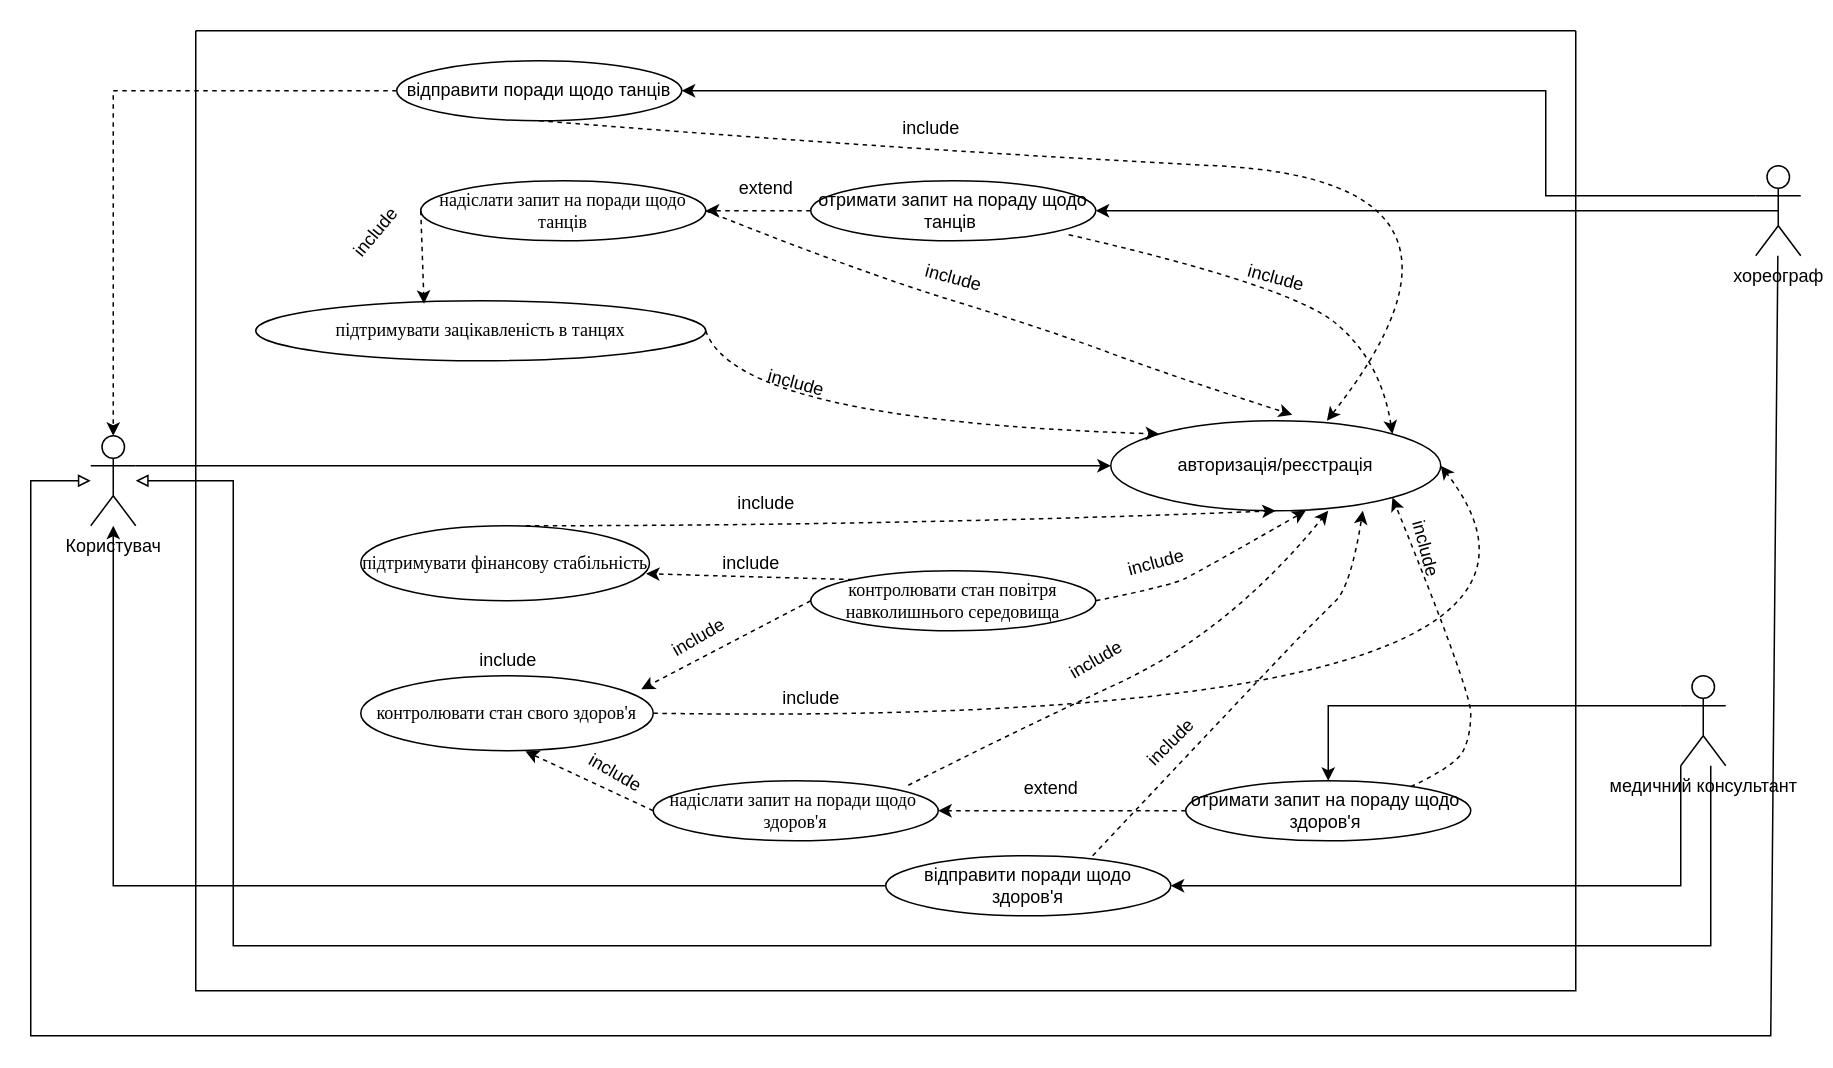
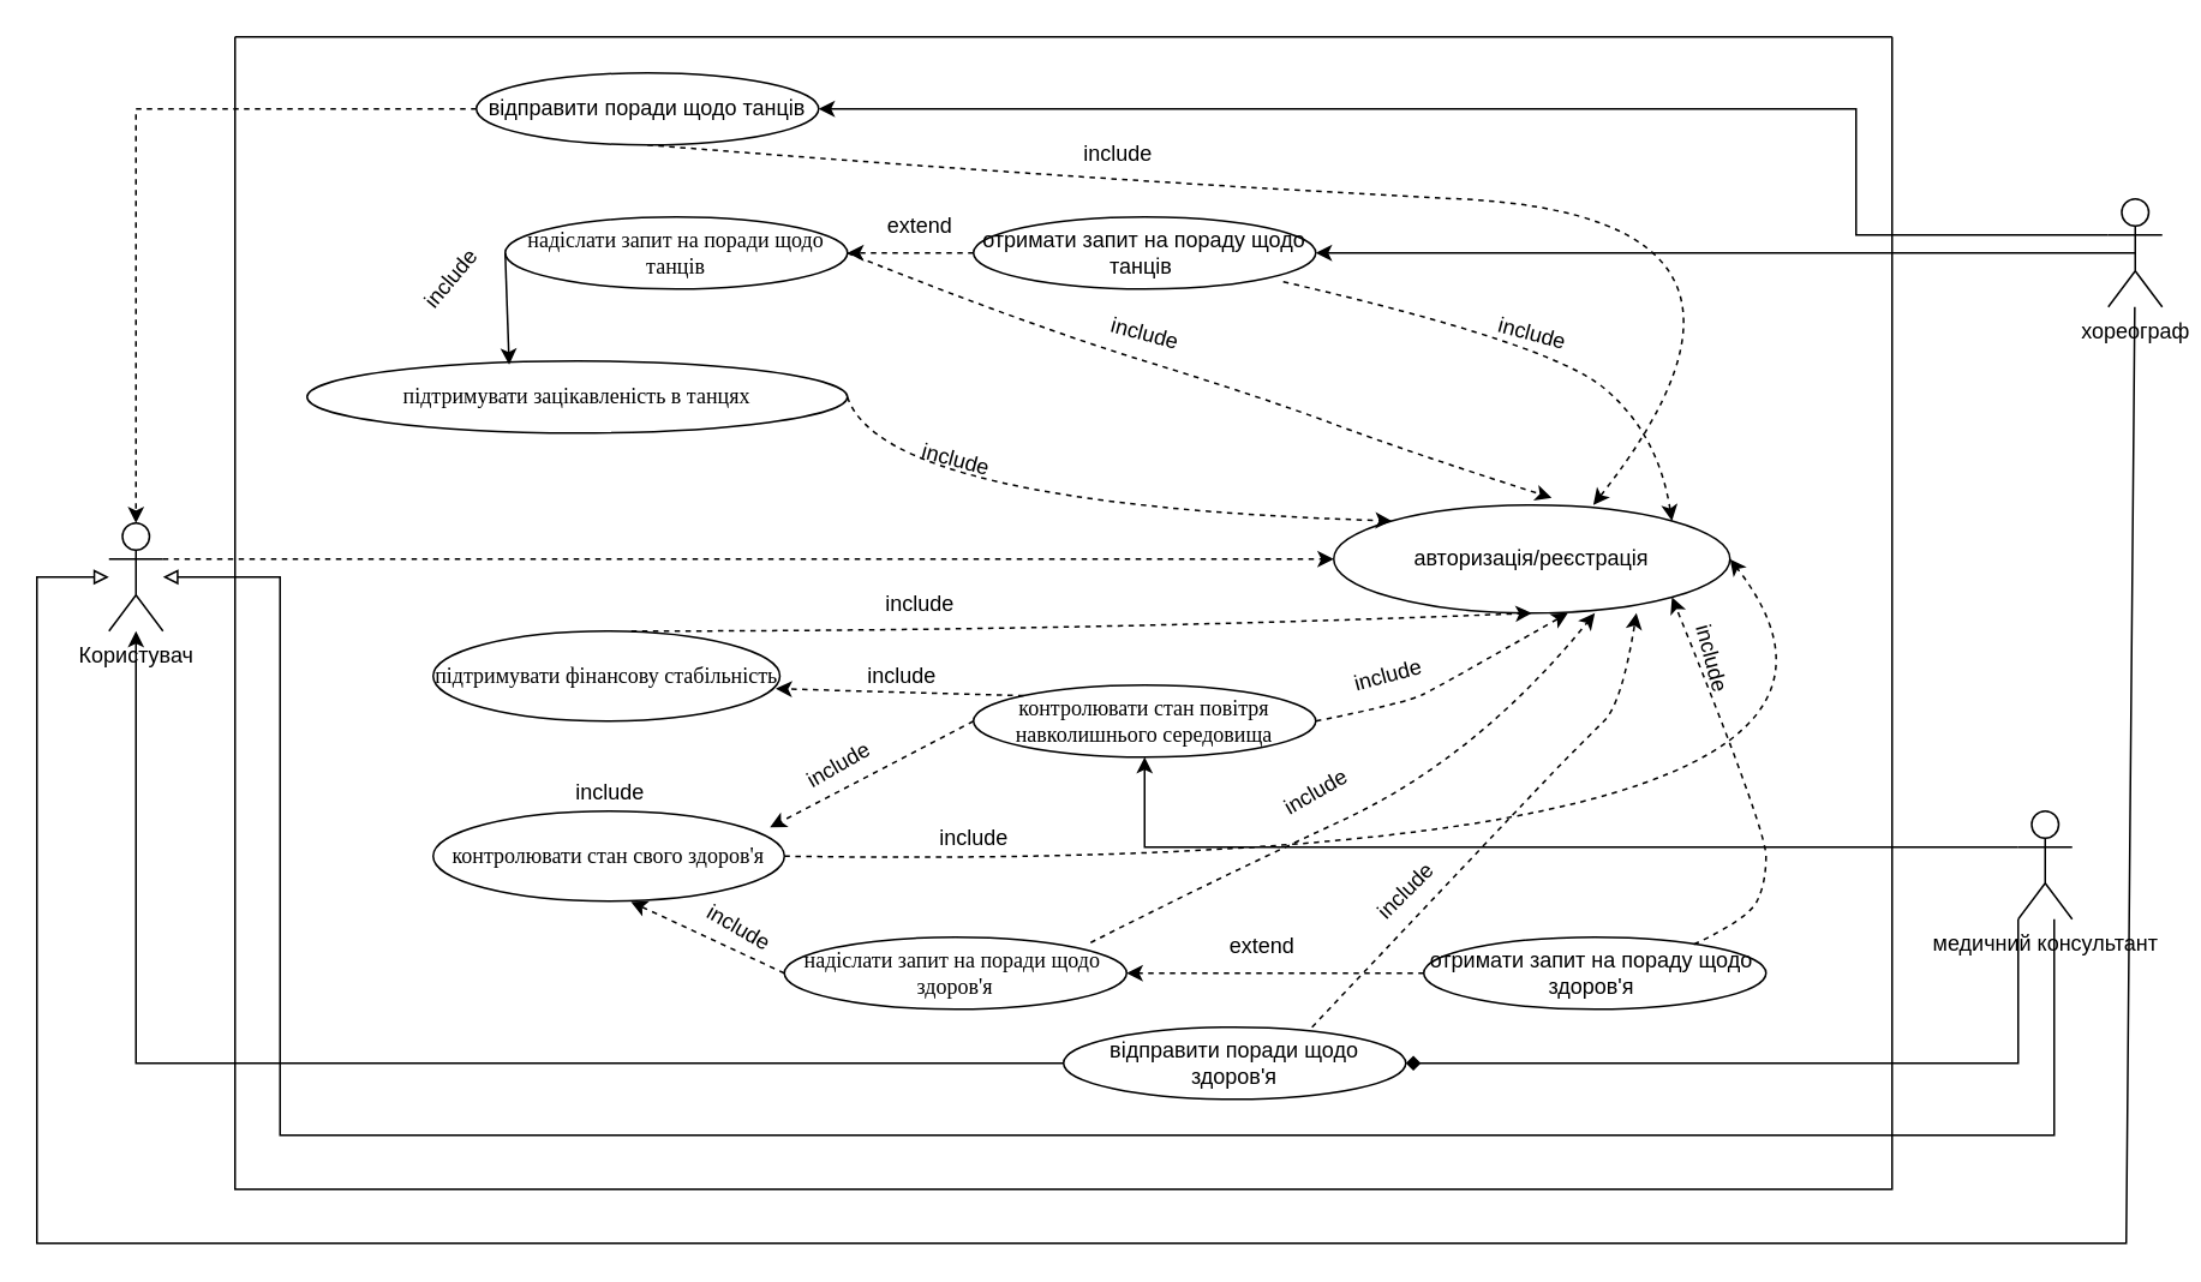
  <mxCell id="0" />
  <mxCell id="1" parent="0" />
- <mxCell id="2" style="edgeStyle=orthogonalEdgeStyle;rounded=0;orthogonalLoop=1;jettySize=auto;html=1;exitX=1;exitY=0.333;exitDx=0;exitDy=0;exitPerimeter=0;" edge="1" parent="1" source="3" target="36"><mxGeometry relative="1" as="geometry"><Array as="points"><mxPoint x="170" y="310" /></Array></mxGeometry></mxCell>
+ <mxCell id="2" style="edgeStyle=orthogonalEdgeStyle;rounded=0;orthogonalLoop=1;jettySize=auto;html=1;exitX=1;exitY=0.333;exitDx=0;exitDy=0;exitPerimeter=0;dashed=1;" edge="1" parent="1" source="3" target="36"><mxGeometry relative="1" as="geometry"><Array as="points"><mxPoint x="170" y="310" /></Array></mxGeometry></mxCell>
  <mxCell id="3" value="Користувач" style="shape=umlActor;verticalLabelPosition=bottom;verticalAlign=top;html=1;outlineConnect=0;" parent="1" vertex="1"><mxGeometry x="60" y="290" width="30" height="60" as="geometry" /></mxCell>
  <mxCell id="4" value="підтримувати зацікавленість в танцях" style="ellipse;whiteSpace=wrap;html=1;fontFamily=Times New Roman;" parent="1" vertex="1"><mxGeometry x="170" y="200" width="300" height="40" as="geometry" /></mxCell>
  <mxCell id="5" value="підтримувати фінансову стабільність" style="ellipse;whiteSpace=wrap;html=1;fontFamily=Times New Roman;" parent="1" vertex="1"><mxGeometry x="240" y="350" width="192.5" height="50" as="geometry" /></mxCell>
  <mxCell id="6" value="контролювати стан свого здоров'я" style="ellipse;whiteSpace=wrap;html=1;fontFamily=Times New Roman;" parent="1" vertex="1"><mxGeometry x="240" y="450" width="195" height="50" as="geometry" /></mxCell>
  <mxCell id="7" value="контролювати стан повітря навколишнього середовища" style="ellipse;whiteSpace=wrap;html=1;fontFamily=Times New Roman;" parent="1" vertex="1"><mxGeometry x="540" y="380" width="190" height="40" as="geometry" /></mxCell>
  <mxCell id="8" value="" style="endArrow=classic;html=1;rounded=0;exitX=0;exitY=0.5;exitDx=0;exitDy=0;dashed=1;entryX=0.959;entryY=0.18;entryDx=0;entryDy=0;entryPerimeter=0;" parent="1" source="7" target="6" edge="1"><mxGeometry width="50" height="50" relative="1" as="geometry"><mxPoint x="350" y="390" as="sourcePoint" /><mxPoint x="460" y="410" as="targetPoint" /></mxGeometry></mxCell>
  <mxCell id="9" value="include" style="text;html=1;align=center;verticalAlign=middle;resizable=0;points=[];autosize=1;strokeColor=none;fillColor=none;rotation=-30;" parent="1" vertex="1"><mxGeometry x="435" y="410" width="60" height="30" as="geometry" /></mxCell>
  <mxCell id="10" style="edgeStyle=orthogonalEdgeStyle;rounded=0;orthogonalLoop=1;jettySize=auto;html=1;exitX=0;exitY=0.333;exitDx=0;exitDy=0;exitPerimeter=0;entryX=1;entryY=0.5;entryDx=0;entryDy=0;" parent="1" source="12" target="34" edge="1"><mxGeometry relative="1" as="geometry"><Array as="points"><mxPoint x="1030" y="60" /></Array></mxGeometry></mxCell>
  <mxCell id="11" style="edgeStyle=orthogonalEdgeStyle;rounded=0;orthogonalLoop=1;jettySize=auto;html=1;exitX=0.5;exitY=0.5;exitDx=0;exitDy=0;exitPerimeter=0;entryX=1;entryY=0.5;entryDx=0;entryDy=0;" parent="1" source="12" target="27" edge="1"><mxGeometry relative="1" as="geometry"><Array as="points"><mxPoint x="1045" y="140" /></Array></mxGeometry></mxCell>
  <mxCell id="12" value="хореограф" style="shape=umlActor;verticalLabelPosition=bottom;verticalAlign=top;html=1;outlineConnect=0;" parent="1" vertex="1"><mxGeometry x="1170" y="110" width="30" height="60" as="geometry" /></mxCell>
  <mxCell id="13" value="надіслати запит на поради щодо танців" style="ellipse;whiteSpace=wrap;html=1;fontFamily=Times New Roman;" parent="1" vertex="1"><mxGeometry x="280" y="120" width="190" height="40" as="geometry" /></mxCell>
  <mxCell id="14" value="надіслати запит на поради щодо&amp;nbsp; здоров'я" style="ellipse;whiteSpace=wrap;html=1;fontFamily=Times New Roman;" parent="1" vertex="1"><mxGeometry x="435" y="520" width="190" height="40" as="geometry" /></mxCell>
  <mxCell id="15" value="include" style="text;html=1;align=center;verticalAlign=middle;resizable=0;points=[];autosize=1;strokeColor=none;fillColor=none;rotation=0;" parent="1" vertex="1"><mxGeometry x="470" y="360" width="60" height="30" as="geometry" /></mxCell>
  <mxCell id="16" value="" style="endArrow=classic;html=1;rounded=0;exitX=0;exitY=0;exitDx=0;exitDy=0;entryX=0.988;entryY=0.64;entryDx=0;entryDy=0;entryPerimeter=0;dashed=1;" parent="1" source="7" target="5" edge="1"><mxGeometry width="50" height="50" relative="1" as="geometry"><mxPoint x="430" y="390" as="sourcePoint" /><mxPoint x="480" y="340" as="targetPoint" /><Array as="points" /></mxGeometry></mxCell>
  <mxCell id="17" value="include" style="text;html=1;align=center;verticalAlign=middle;resizable=0;points=[];autosize=1;strokeColor=none;fillColor=none;rotation=0;" parent="1" vertex="1"><mxGeometry x="307.5" y="425" width="60" height="30" as="geometry" /></mxCell>
  <mxCell id="18" value="" style="endArrow=block;html=1;rounded=0;endFill=0;" parent="1" source="12" target="3" edge="1"><mxGeometry width="50" height="50" relative="1" as="geometry"><mxPoint x="430" y="370" as="sourcePoint" /><mxPoint x="10" y="290" as="targetPoint" /><Array as="points"><mxPoint x="1180" y="690" /><mxPoint x="1050" y="690" /><mxPoint x="790" y="690" /><mxPoint x="460" y="690" /><mxPoint x="290" y="690" /><mxPoint x="170" y="690" /><mxPoint x="20" y="690" /><mxPoint x="20" y="460" /><mxPoint x="20" y="320" /></Array></mxGeometry></mxCell>
- <mxCell id="19" value="" style="endArrow=classic;html=1;rounded=0;exitX=0;exitY=0.5;exitDx=0;exitDy=0;entryX=0.374;entryY=0.05;entryDx=0;entryDy=0;dashed=1;entryPerimeter=0;" parent="1" source="13" target="4" edge="1"><mxGeometry width="50" height="50" relative="1" as="geometry"><mxPoint x="530" y="387" as="sourcePoint" /><mxPoint x="472" y="421" as="targetPoint" /></mxGeometry></mxCell>
+ <mxCell id="19" value="" style="endArrow=classic;html=1;rounded=0;exitX=0;exitY=0.5;exitDx=0;exitDy=0;entryX=0.374;entryY=0.05;entryDx=0;entryDy=0;dashed=0;entryPerimeter=0;" parent="1" source="13" target="4" edge="1"><mxGeometry width="50" height="50" relative="1" as="geometry"><mxPoint x="530" y="387" as="sourcePoint" /><mxPoint x="472" y="421" as="targetPoint" /></mxGeometry></mxCell>
  <mxCell id="20" value="include" style="text;html=1;align=center;verticalAlign=middle;resizable=0;points=[];autosize=1;strokeColor=none;fillColor=none;rotation=-50;" parent="1" vertex="1"><mxGeometry x="220" y="140" width="60" height="30" as="geometry" /></mxCell>
  <mxCell id="21" style="edgeStyle=orthogonalEdgeStyle;rounded=0;orthogonalLoop=1;jettySize=auto;html=1;endArrow=block;endFill=0;" parent="1" source="24" target="3" edge="1"><mxGeometry relative="1" as="geometry"><Array as="points"><mxPoint x="1140" y="630" /><mxPoint x="155" y="630" /></Array></mxGeometry></mxCell>
- <mxCell id="22" style="edgeStyle=orthogonalEdgeStyle;rounded=0;orthogonalLoop=1;jettySize=auto;html=1;exitX=0;exitY=1;exitDx=0;exitDy=0;exitPerimeter=0;entryX=1;entryY=0.5;entryDx=0;entryDy=0;" parent="1" source="24" target="35" edge="1"><mxGeometry relative="1" as="geometry"><Array as="points"><mxPoint x="1120" y="590" /></Array><mxPoint x="430" y="560" as="targetPoint" /></mxGeometry></mxCell>
- <mxCell id="23" style="edgeStyle=orthogonalEdgeStyle;rounded=0;orthogonalLoop=1;jettySize=auto;html=1;exitX=0;exitY=0.333;exitDx=0;exitDy=0;exitPerimeter=0;entryX=0.5;entryY=0;entryDx=0;entryDy=0;" edge="1" parent="1" source="24" target="26"><mxGeometry relative="1" as="geometry" /></mxCell>
+ <mxCell id="22" style="edgeStyle=orthogonalEdgeStyle;rounded=0;orthogonalLoop=1;jettySize=auto;html=1;exitX=0;exitY=1;exitDx=0;exitDy=0;exitPerimeter=0;entryX=1;entryY=0.5;entryDx=0;entryDy=0;endArrow=diamond;" parent="1" source="24" target="35" edge="1"><mxGeometry relative="1" as="geometry"><Array as="points"><mxPoint x="1120" y="590" /></Array><mxPoint x="430" y="560" as="targetPoint" /></mxGeometry></mxCell>
+ <mxCell id="23" style="edgeStyle=orthogonalEdgeStyle;rounded=0;orthogonalLoop=1;jettySize=auto;html=1;exitX=0;exitY=0.333;exitDx=0;exitDy=0;exitPerimeter=0;" edge="1" parent="1" source="24" target="7"><mxGeometry relative="1" as="geometry" /></mxCell>
  <mxCell id="24" value="медичний консультант" style="shape=umlActor;verticalLabelPosition=bottom;verticalAlign=top;html=1;outlineConnect=0;" parent="1" vertex="1"><mxGeometry x="1120" y="450" width="30" height="60" as="geometry" /></mxCell>
  <mxCell id="25" value="" style="endArrow=classic;html=1;rounded=0;exitX=0;exitY=0.5;exitDx=0;exitDy=0;entryX=0.563;entryY=1.007;entryDx=0;entryDy=0;entryPerimeter=0;dashed=1;" parent="1" source="14" target="6" edge="1"><mxGeometry width="50" height="50" relative="1" as="geometry"><mxPoint x="562" y="349" as="sourcePoint" /><mxPoint x="469" y="362" as="targetPoint" /><Array as="points" /></mxGeometry></mxCell>
  <mxCell id="26" value="отримати запит на пораду щодо&amp;nbsp;&lt;br&gt;здоров'я&amp;nbsp;" style="ellipse;whiteSpace=wrap;html=1;" parent="1" vertex="1"><mxGeometry x="790" y="520" width="190" height="40" as="geometry" /></mxCell>
  <mxCell id="27" value="отримати запит на пораду щодо танців&amp;nbsp;" style="ellipse;whiteSpace=wrap;html=1;" parent="1" vertex="1"><mxGeometry x="540" y="120" width="190" height="40" as="geometry" /></mxCell>
  <mxCell id="28" value="extend" style="text;html=1;align=center;verticalAlign=middle;resizable=0;points=[];autosize=1;strokeColor=none;fillColor=none;rotation=0;" parent="1" vertex="1"><mxGeometry x="480" y="110" width="60" height="30" as="geometry" /></mxCell>
  <mxCell id="29" value="extend" style="text;html=1;align=center;verticalAlign=middle;resizable=0;points=[];autosize=1;strokeColor=none;fillColor=none;rotation=0;" parent="1" vertex="1"><mxGeometry x="670" y="510" width="60" height="30" as="geometry" /></mxCell>
  <mxCell id="30" value="" style="endArrow=classic;html=1;rounded=0;exitX=0;exitY=0.5;exitDx=0;exitDy=0;entryX=1;entryY=0.5;entryDx=0;entryDy=0;dashed=1;" parent="1" source="27" target="13" edge="1"><mxGeometry width="50" height="50" relative="1" as="geometry"><mxPoint x="480" y="215" as="sourcePoint" /><mxPoint x="530" y="230" as="targetPoint" /><Array as="points" /></mxGeometry></mxCell>
  <mxCell id="31" value="" style="endArrow=classic;html=1;rounded=0;exitX=0;exitY=0.5;exitDx=0;exitDy=0;entryX=1;entryY=0.5;entryDx=0;entryDy=0;dashed=1;" parent="1" source="26" target="14" edge="1"><mxGeometry width="50" height="50" relative="1" as="geometry"><mxPoint x="490" y="225" as="sourcePoint" /><mxPoint x="540" y="240" as="targetPoint" /><Array as="points" /></mxGeometry></mxCell>
  <mxCell id="32" style="edgeStyle=orthogonalEdgeStyle;rounded=0;orthogonalLoop=1;jettySize=auto;html=1;exitX=0;exitY=0.5;exitDx=0;exitDy=0;" parent="1" source="35" target="3" edge="1"><mxGeometry relative="1" as="geometry"><mxPoint x="190" y="380" as="targetPoint" /><Array as="points"><mxPoint x="75" y="590" /></Array><mxPoint x="240" y="560" as="sourcePoint" /></mxGeometry></mxCell>
  <mxCell id="33" style="edgeStyle=orthogonalEdgeStyle;rounded=0;orthogonalLoop=1;jettySize=auto;html=1;entryX=0.5;entryY=0;entryDx=0;entryDy=0;entryPerimeter=0;dashed=1;" parent="1" source="34" target="3" edge="1"><mxGeometry relative="1" as="geometry" /></mxCell>
  <mxCell id="34" value="відправити поради щодо танців" style="ellipse;whiteSpace=wrap;html=1;" parent="1" vertex="1"><mxGeometry x="264" y="40" width="190" height="40" as="geometry" /></mxCell>
  <mxCell id="35" value="відправити поради щодо здоров'я" style="ellipse;whiteSpace=wrap;html=1;" vertex="1" parent="1"><mxGeometry x="590" y="570" width="190" height="40" as="geometry" /></mxCell>
  <mxCell id="36" value="авторизація/реєстрація" style="ellipse;whiteSpace=wrap;html=1;" vertex="1" parent="1"><mxGeometry x="740" y="280" width="220" height="60" as="geometry" /></mxCell>
  <mxCell id="37" value="" style="curved=1;endArrow=classic;html=1;rounded=0;exitX=1;exitY=0.5;exitDx=0;exitDy=0;entryX=0.55;entryY=-0.067;entryDx=0;entryDy=0;entryPerimeter=0;dashed=1;" edge="1" parent="1" source="13" target="36"><mxGeometry width="50" height="50" relative="1" as="geometry"><mxPoint x="520" y="320" as="sourcePoint" /><mxPoint x="570" y="270" as="targetPoint" /><Array as="points"><mxPoint x="570" y="180" /><mxPoint x="700" y="220" /><mxPoint x="780" y="250" /></Array></mxGeometry></mxCell>
  <mxCell id="38" value="include" style="text;html=1;align=center;verticalAlign=middle;resizable=0;points=[];autosize=1;strokeColor=none;fillColor=none;rotation=15;" vertex="1" parent="1"><mxGeometry x="605" y="170" width="60" height="30" as="geometry" /></mxCell>
  <mxCell id="39" value="" style="curved=1;endArrow=classic;html=1;rounded=0;exitX=1;exitY=0.5;exitDx=0;exitDy=0;entryX=0;entryY=0;entryDx=0;entryDy=0;dashed=1;" edge="1" parent="1" source="4" target="36"><mxGeometry width="50" height="50" relative="1" as="geometry"><mxPoint x="520" y="320" as="sourcePoint" /><mxPoint x="570" y="270" as="targetPoint" /><Array as="points"><mxPoint x="490" y="280" /></Array></mxGeometry></mxCell>
  <mxCell id="40" value="include" style="text;html=1;align=center;verticalAlign=middle;resizable=0;points=[];autosize=1;strokeColor=none;fillColor=none;rotation=15;" vertex="1" parent="1"><mxGeometry x="500" y="240" width="60" height="30" as="geometry" /></mxCell>
  <mxCell id="41" value="" style="curved=1;endArrow=classic;html=1;rounded=0;entryX=0.5;entryY=1;entryDx=0;entryDy=0;dashed=1;" edge="1" parent="1" target="36"><mxGeometry width="50" height="50" relative="1" as="geometry"><mxPoint x="350" y="350" as="sourcePoint" /><mxPoint x="600" y="360" as="targetPoint" /><Array as="points"><mxPoint x="600" y="350" /></Array></mxGeometry></mxCell>
  <mxCell id="42" value="include" style="text;html=1;align=center;verticalAlign=middle;resizable=0;points=[];autosize=1;strokeColor=none;fillColor=none;rotation=0;" vertex="1" parent="1"><mxGeometry x="480" y="320" width="60" height="30" as="geometry" /></mxCell>
  <mxCell id="43" value="" style="curved=1;endArrow=classic;html=1;rounded=0;exitX=0.895;exitY=0.075;exitDx=0;exitDy=0;exitPerimeter=0;entryX=0.659;entryY=1;entryDx=0;entryDy=0;entryPerimeter=0;dashed=1;" edge="1" parent="1" source="14" target="36"><mxGeometry width="50" height="50" relative="1" as="geometry"><mxPoint x="458.745" y="429" as="sourcePoint" /><mxPoint x="735.77" y="342.5" as="targetPoint" /><Array as="points"><mxPoint x="670" y="490" /><mxPoint x="820" y="420" /></Array></mxGeometry></mxCell>
  <mxCell id="44" value="include" style="text;html=1;align=center;verticalAlign=middle;resizable=0;points=[];autosize=1;strokeColor=none;fillColor=none;rotation=0;" vertex="1" parent="1"><mxGeometry x="510" y="450" width="60" height="30" as="geometry" /></mxCell>
  <mxCell id="45" value="" style="curved=1;endArrow=classic;html=1;rounded=0;entryX=1;entryY=0.5;entryDx=0;entryDy=0;dashed=1;exitX=1;exitY=0.5;exitDx=0;exitDy=0;" edge="1" parent="1" source="6" target="36"><mxGeometry width="50" height="50" relative="1" as="geometry"><mxPoint x="920" y="380" as="sourcePoint" /><mxPoint x="970" y="330" as="targetPoint" /><Array as="points"><mxPoint x="760" y="480" /><mxPoint x="1030" y="400" /></Array></mxGeometry></mxCell>
  <mxCell id="46" value="include" style="text;html=1;strokeColor=none;fillColor=none;align=center;verticalAlign=middle;whiteSpace=wrap;rounded=0;rotation=30;" vertex="1" parent="1"><mxGeometry x="380" y="500" width="60" height="30" as="geometry" /></mxCell>
  <mxCell id="47" value="" style="curved=1;endArrow=classic;html=1;rounded=0;dashed=1;" edge="1" parent="1"><mxGeometry width="50" height="50" relative="1" as="geometry"><mxPoint x="730" y="400" as="sourcePoint" /><mxPoint x="870" y="340" as="targetPoint" /><Array as="points"><mxPoint x="780" y="390" /><mxPoint x="800" y="380" /></Array></mxGeometry></mxCell>
  <mxCell id="48" value="include" style="text;html=1;align=center;verticalAlign=middle;resizable=0;points=[];autosize=1;strokeColor=none;fillColor=none;rotation=-15;" vertex="1" parent="1"><mxGeometry x="740" y="360" width="60" height="30" as="geometry" /></mxCell>
  <mxCell id="49" value="" style="curved=1;endArrow=classic;html=1;rounded=0;exitX=0.789;exitY=0.1;exitDx=0;exitDy=0;exitPerimeter=0;entryX=1;entryY=1;entryDx=0;entryDy=0;dashed=1;" edge="1" parent="1" source="26" target="36"><mxGeometry width="50" height="50" relative="1" as="geometry"><mxPoint x="860" y="520" as="sourcePoint" /><mxPoint x="940" y="350" as="targetPoint" /><Array as="points"><mxPoint x="970" y="510" /><mxPoint x="980" y="490" /><mxPoint x="980" y="460" /></Array></mxGeometry></mxCell>
  <mxCell id="50" value="include" style="text;html=1;align=center;verticalAlign=middle;resizable=0;points=[];autosize=1;strokeColor=none;fillColor=none;rotation=75;" vertex="1" parent="1"><mxGeometry x="920" y="350" width="60" height="30" as="geometry" /></mxCell>
  <mxCell id="51" value="" style="curved=1;endArrow=classic;html=1;rounded=0;exitX=0.726;exitY=0;exitDx=0;exitDy=0;exitPerimeter=0;entryX=0.764;entryY=1;entryDx=0;entryDy=0;entryPerimeter=0;dashed=1;" edge="1" parent="1" source="35" target="36"><mxGeometry width="50" height="50" relative="1" as="geometry"><mxPoint x="720" y="370" as="sourcePoint" /><mxPoint x="770" y="320" as="targetPoint" /><Array as="points"><mxPoint x="860" y="430" /><mxPoint x="880" y="410" /><mxPoint x="900" y="390" /></Array></mxGeometry></mxCell>
  <mxCell id="52" value="include" style="text;html=1;align=center;verticalAlign=middle;resizable=0;points=[];autosize=1;strokeColor=none;fillColor=none;rotation=-30;" vertex="1" parent="1"><mxGeometry x="700" y="425" width="60" height="30" as="geometry" /></mxCell>
  <mxCell id="53" value="include" style="text;html=1;align=center;verticalAlign=middle;resizable=0;points=[];autosize=1;strokeColor=none;fillColor=none;rotation=-45;" vertex="1" parent="1"><mxGeometry x="750" y="480" width="60" height="30" as="geometry" /></mxCell>
  <mxCell id="54" value="" style="curved=1;endArrow=classic;html=1;rounded=0;exitX=0.905;exitY=0.9;exitDx=0;exitDy=0;entryX=1;entryY=0;entryDx=0;entryDy=0;dashed=1;exitPerimeter=0;" edge="1" parent="1" source="27" target="36"><mxGeometry width="50" height="50" relative="1" as="geometry"><mxPoint x="480" y="150" as="sourcePoint" /><mxPoint x="871" y="286" as="targetPoint" /><Array as="points"><mxPoint x="860" y="190" /><mxPoint x="920" y="240" /></Array></mxGeometry></mxCell>
  <mxCell id="55" value="include" style="text;html=1;align=center;verticalAlign=middle;resizable=0;points=[];autosize=1;strokeColor=none;fillColor=none;rotation=15;" vertex="1" parent="1"><mxGeometry x="820" y="170" width="60" height="30" as="geometry" /></mxCell>
  <mxCell id="56" value="" style="curved=1;endArrow=classic;html=1;rounded=0;exitX=0.5;exitY=1;exitDx=0;exitDy=0;entryX=0.655;entryY=0;entryDx=0;entryDy=0;entryPerimeter=0;dashed=1;" edge="1" parent="1" source="34" target="36"><mxGeometry width="50" height="50" relative="1" as="geometry"><mxPoint x="570" y="30" as="sourcePoint" /><mxPoint x="970" y="260" as="targetPoint" /><Array as="points"><mxPoint x="610" y="100" /><mxPoint x="1010" y="120" /></Array></mxGeometry></mxCell>
  <mxCell id="57" value="include" style="text;html=1;align=center;verticalAlign=middle;resizable=0;points=[];autosize=1;strokeColor=none;fillColor=none;rotation=0;" vertex="1" parent="1"><mxGeometry x="590" y="70" width="60" height="30" as="geometry" /></mxCell>
  <mxCell id="58" value="" style="swimlane;startSize=0;" vertex="1" parent="1"><mxGeometry x="130" y="20" width="920" height="640" as="geometry" /></mxCell>
